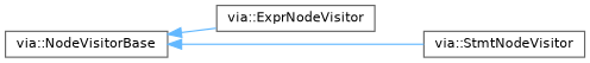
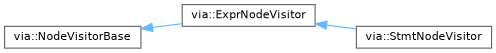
  digraph {
    rankdir=LR
    node [color=grey40 fillcolor=white fontname=Helvetica fontsize=10 shape=box style=filled]
    edge [color=steelblue1 dir=back fontname=Helvetica fontsize=10 labelfontname=Helvetica labelfontsize=10 style=solid]
    n1 [height=0.2 label="via::NodeVisitorBase" width=0.4]
    n2 [height=0.2 label="via::ExprNodeVisitor" width=0.4]
    n3 [height=0.2 label="via::StmtNodeVisitor" width=0.4]
    n1 -> n2
-   n1 -> n3
+   n2 -> n3
  }
